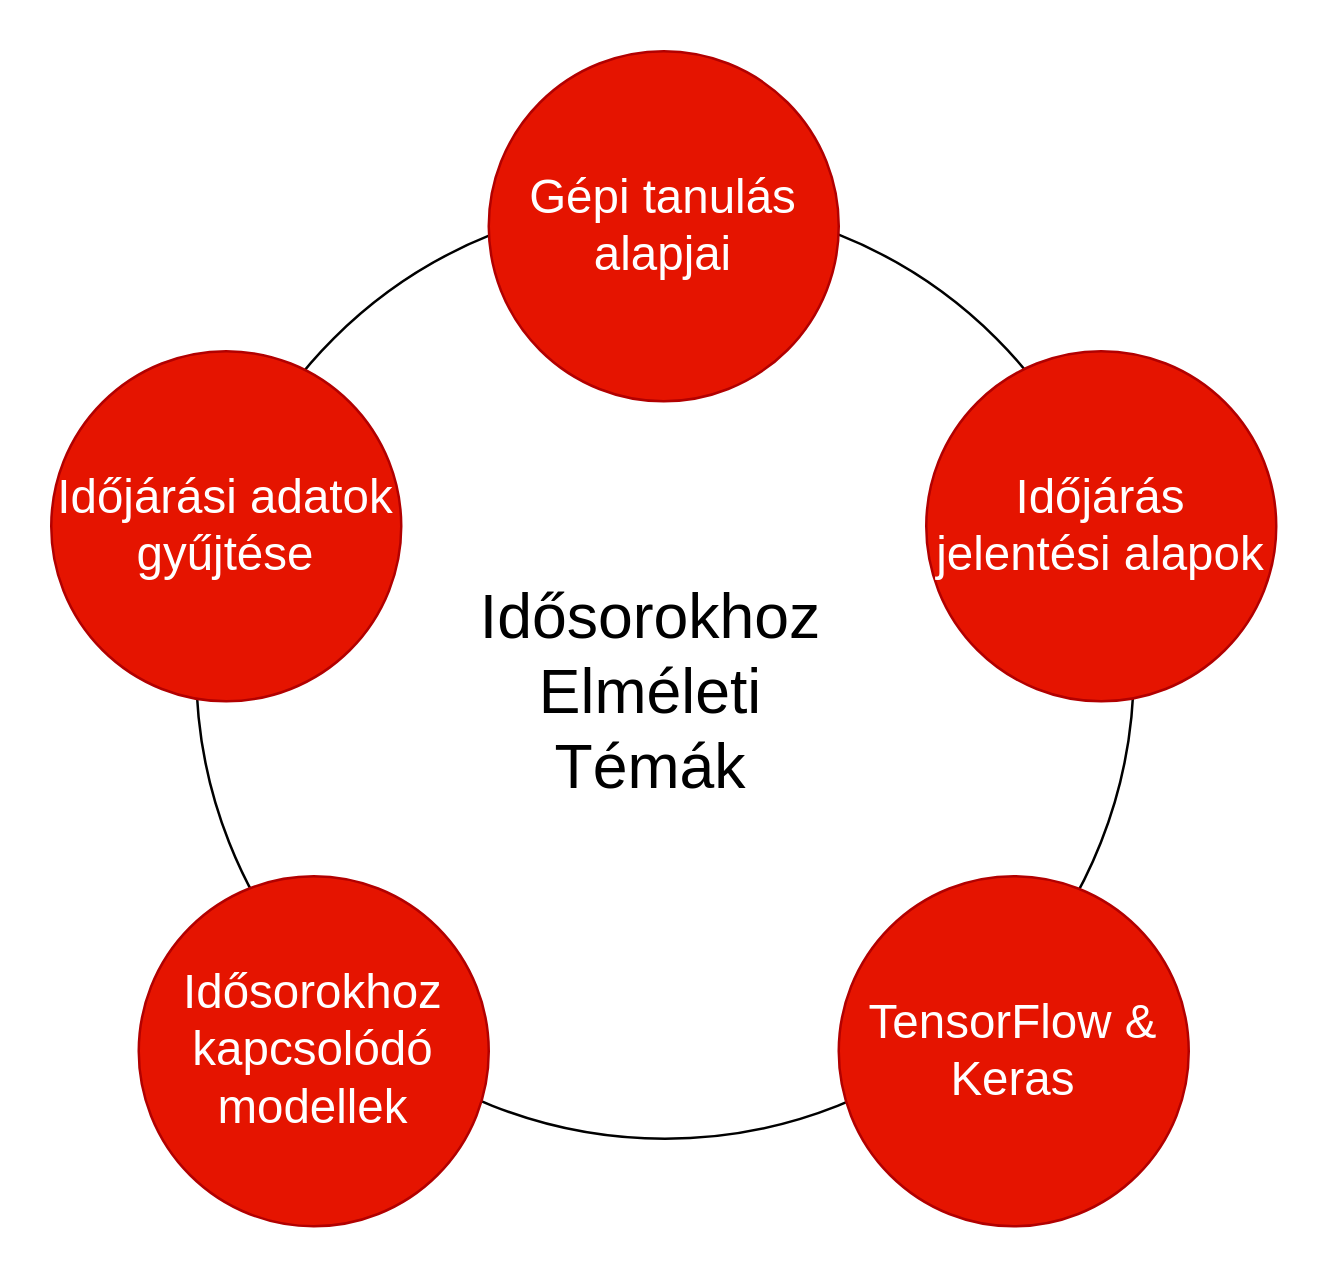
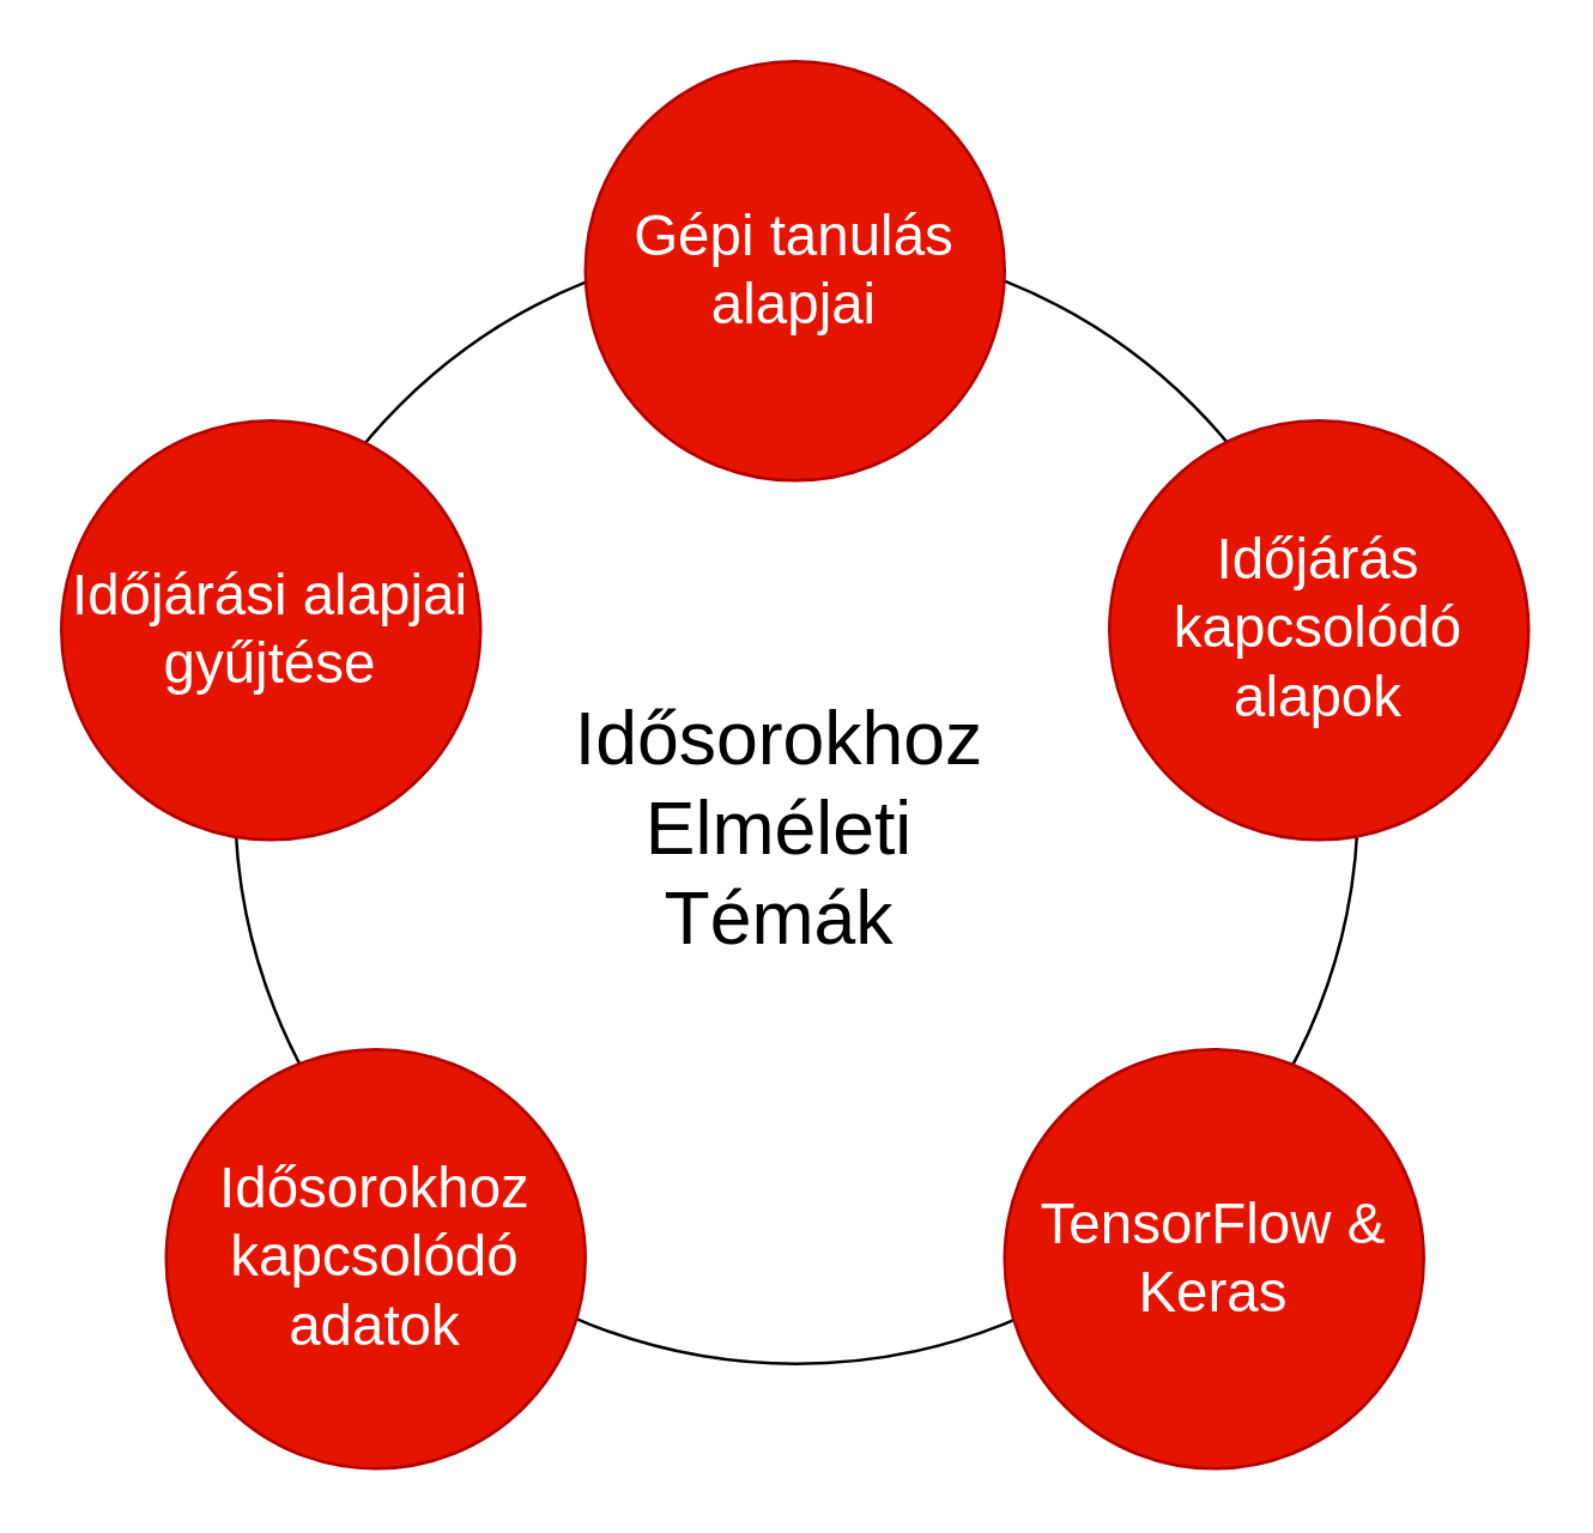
  <mxCell id="0" />
  <mxCell id="1" parent="0" />
  <mxCell id="2" value="" style="ellipse;whiteSpace=wrap;html=1;aspect=fixed;" vertex="1" parent="1"><mxGeometry x="78" y="80" width="375" height="375" as="geometry" /></mxCell>
  <mxCell id="3" value="&lt;font style=&quot;font-size: 19px;&quot;&gt;Gépi tanulás alapjai&lt;/font&gt;" style="ellipse;whiteSpace=wrap;html=1;aspect=fixed;fillColor=#e51400;fontColor=#ffffff;strokeColor=#B20000;" vertex="1" parent="1"><mxGeometry x="195" y="20" width="140" height="140" as="geometry" /></mxCell>
  <mxCell id="4" value="&lt;font style=&quot;font-size: 25px;&quot;&gt;Idősorokhoz Elméleti Témák&lt;/font&gt;" style="text;html=1;strokeColor=none;fillColor=none;align=center;verticalAlign=middle;whiteSpace=wrap;rounded=0;" vertex="1" parent="1"><mxGeometry x="230" y="260" width="60" height="30" as="geometry" /></mxCell>
- <mxCell id="5" value="&lt;font style=&quot;font-size: 19px;&quot;&gt;Időjárás jelentési alapok&lt;/font&gt;" style="ellipse;whiteSpace=wrap;html=1;aspect=fixed;fillColor=#e51400;fontColor=#ffffff;strokeColor=#B20000;" vertex="1" parent="1"><mxGeometry x="370" y="140" width="140" height="140" as="geometry" /></mxCell>
+ <mxCell id="5" value="&lt;font style=&quot;font-size: 19px;&quot;&gt;Időjárás kapcsolódó alapok&lt;/font&gt;" style="ellipse;whiteSpace=wrap;html=1;aspect=fixed;fillColor=#e51400;fontColor=#ffffff;strokeColor=#B20000;" vertex="1" parent="1"><mxGeometry x="370" y="140" width="140" height="140" as="geometry" /></mxCell>
  <mxCell id="6" value="&lt;font style=&quot;font-size: 19px;&quot;&gt;TensorFlow &amp;amp; Keras&lt;/font&gt;" style="ellipse;whiteSpace=wrap;html=1;aspect=fixed;fillColor=#e51400;fontColor=#ffffff;strokeColor=#B20000;" vertex="1" parent="1"><mxGeometry x="335" y="350" width="140" height="140" as="geometry" /></mxCell>
- <mxCell id="7" value="&lt;font style=&quot;font-size: 19px;&quot;&gt;Idősorokhoz kapcsolódó modellek&lt;/font&gt;" style="ellipse;whiteSpace=wrap;html=1;aspect=fixed;fillColor=#e51400;fontColor=#ffffff;strokeColor=#B20000;" vertex="1" parent="1"><mxGeometry x="55" y="350" width="140" height="140" as="geometry" /></mxCell>
- <mxCell id="8" value="&lt;font style=&quot;font-size: 19px;&quot;&gt;Időjárási adatok gyűjtése&lt;/font&gt;" style="ellipse;whiteSpace=wrap;html=1;aspect=fixed;fillColor=#e51400;fontColor=#ffffff;strokeColor=#B20000;" vertex="1" parent="1"><mxGeometry x="20" y="140" width="140" height="140" as="geometry" /></mxCell>
+ <mxCell id="7" value="&lt;font style=&quot;font-size: 19px;&quot;&gt;Idősorokhoz kapcsolódó adatok&lt;/font&gt;" style="ellipse;whiteSpace=wrap;html=1;aspect=fixed;fillColor=#e51400;fontColor=#ffffff;strokeColor=#B20000;" vertex="1" parent="1"><mxGeometry x="55" y="350" width="140" height="140" as="geometry" /></mxCell>
+ <mxCell id="8" value="&lt;font style=&quot;font-size: 19px;&quot;&gt;Időjárási alapjai gyűjtése&lt;/font&gt;" style="ellipse;whiteSpace=wrap;html=1;aspect=fixed;fillColor=#e51400;fontColor=#ffffff;strokeColor=#B20000;" vertex="1" parent="1"><mxGeometry x="20" y="140" width="140" height="140" as="geometry" /></mxCell>
